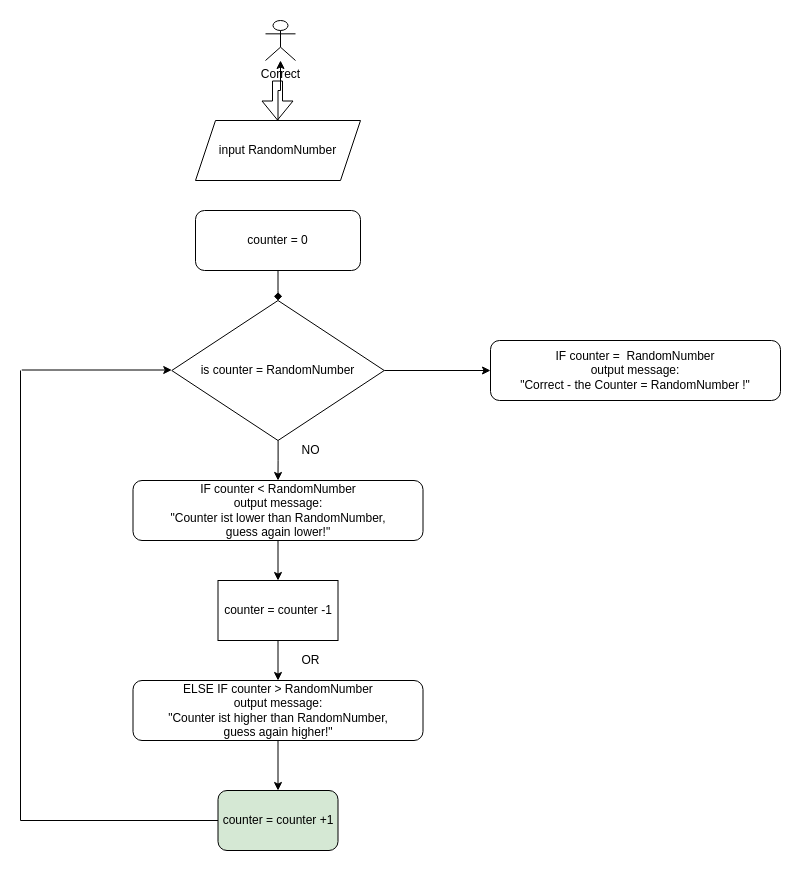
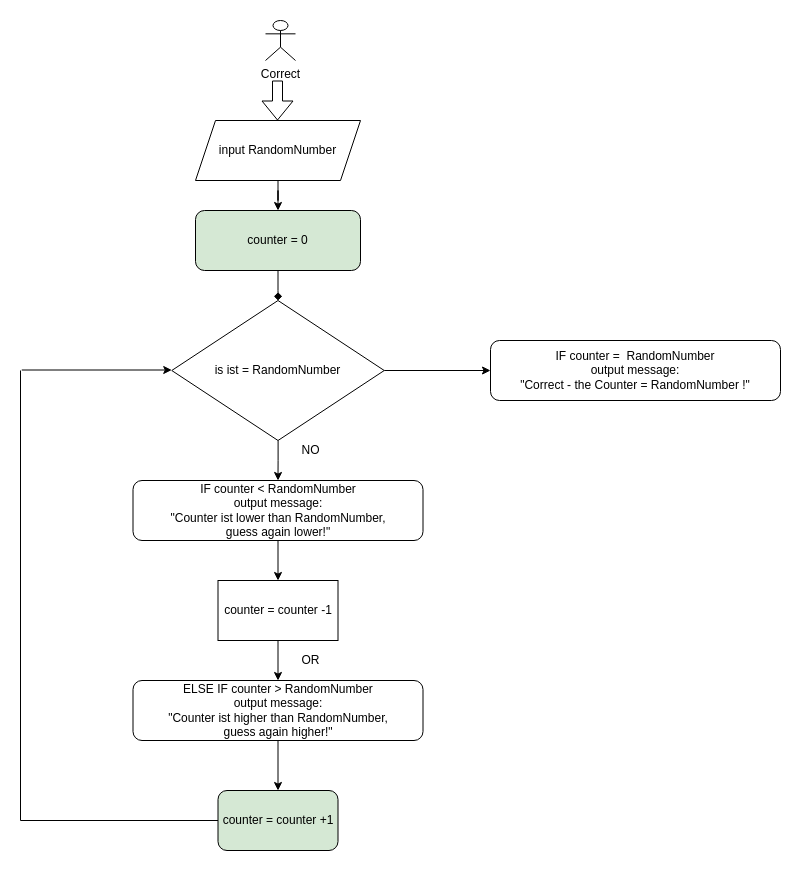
  <mxCell id="0" />
  <mxCell id="1" parent="0" />
  <mxCell id="2" value="Correct" style="shape=umlActor;verticalLabelPosition=bottom;verticalAlign=top;html=1;outlineConnect=0;" vertex="1" parent="1"><mxGeometry x="265" y="20" width="30" height="40" as="geometry" /></mxCell>
- <mxCell id="3" value="" style="edgeStyle=orthogonalEdgeStyle;rounded=0;orthogonalLoop=1;jettySize=auto;html=1;" edge="1" parent="1" source="4" target="2"><mxGeometry relative="1" as="geometry" /></mxCell>
+ <mxCell id="3" value="" style="edgeStyle=orthogonalEdgeStyle;rounded=0;orthogonalLoop=1;jettySize=auto;html=1;" edge="1" parent="1" source="4" target="7"><mxGeometry relative="1" as="geometry" /></mxCell>
  <mxCell id="4" value="input RandomNumber" style="shape=parallelogram;perimeter=parallelogramPerimeter;whiteSpace=wrap;html=1;fixedSize=1;" vertex="1" parent="1"><mxGeometry x="195" y="120" width="165" height="60" as="geometry" /></mxCell>
  <mxCell id="5" value="" style="shape=flexArrow;endArrow=classic;html=1;" edge="1" parent="1"><mxGeometry width="50" height="50" relative="1" as="geometry"><mxPoint x="277" y="80" as="sourcePoint" /><mxPoint x="277" y="120" as="targetPoint" /></mxGeometry></mxCell>
  <mxCell id="6" value="" style="edgeStyle=orthogonalEdgeStyle;rounded=0;orthogonalLoop=1;jettySize=auto;html=1;endArrow=diamond;" edge="1" parent="1" source="7" target="10"><mxGeometry relative="1" as="geometry" /></mxCell>
- <mxCell id="7" value="counter = 0&lt;br&gt;" style="rounded=1;whiteSpace=wrap;html=1;" vertex="1" parent="1"><mxGeometry x="195" y="210" width="165" height="60" as="geometry" /></mxCell>
+ <mxCell id="7" value="counter = 0&lt;br&gt;" style="rounded=1;whiteSpace=wrap;html=1;fillColor=#d5e8d4;" vertex="1" parent="1"><mxGeometry x="195" y="210" width="165" height="60" as="geometry" /></mxCell>
  <mxCell id="8" value="" style="edgeStyle=orthogonalEdgeStyle;rounded=0;orthogonalLoop=1;jettySize=auto;html=1;" edge="1" parent="1" source="10" target="12"><mxGeometry relative="1" as="geometry" /></mxCell>
  <mxCell id="9" value="" style="edgeStyle=orthogonalEdgeStyle;rounded=0;orthogonalLoop=1;jettySize=auto;html=1;" edge="1" parent="1" source="10" target="20"><mxGeometry relative="1" as="geometry" /></mxCell>
- <mxCell id="10" value="is counter = RandomNumber" style="rhombus;whiteSpace=wrap;html=1;" vertex="1" parent="1"><mxGeometry x="171.25" y="300" width="212.5" height="140" as="geometry" /></mxCell>
+ <mxCell id="10" value="is ist = RandomNumber" style="rhombus;whiteSpace=wrap;html=1;" vertex="1" parent="1"><mxGeometry x="171.25" y="300" width="212.5" height="140" as="geometry" /></mxCell>
  <mxCell id="11" value="" style="edgeStyle=orthogonalEdgeStyle;rounded=0;orthogonalLoop=1;jettySize=auto;html=1;" edge="1" parent="1" source="12" target="18"><mxGeometry relative="1" as="geometry" /></mxCell>
  <mxCell id="12" value="IF counter &amp;lt; RandomNumber&lt;br&gt;output message:&lt;br&gt;&quot;Counter ist lower than RandomNumber,&lt;br&gt;guess again lower!&quot;" style="rounded=1;whiteSpace=wrap;html=1;" vertex="1" parent="1"><mxGeometry x="132.5" y="480" width="290" height="60" as="geometry" /></mxCell>
  <mxCell id="13" value="" style="edgeStyle=orthogonalEdgeStyle;rounded=0;orthogonalLoop=1;jettySize=auto;html=1;" edge="1" parent="1" source="14" target="19"><mxGeometry relative="1" as="geometry" /></mxCell>
  <mxCell id="14" value="ELSE IF counter &amp;gt; RandomNumber&lt;br&gt;output message:&lt;br&gt;&quot;Counter ist higher than RandomNumber,&lt;br&gt;guess again higher!&quot;" style="rounded=1;whiteSpace=wrap;html=1;" vertex="1" parent="1"><mxGeometry x="132.5" y="680" width="290" height="60" as="geometry" /></mxCell>
  <mxCell id="15" value="NO" style="text;html=1;align=center;verticalAlign=middle;resizable=0;points=[];autosize=1;strokeColor=none;" vertex="1" parent="1"><mxGeometry x="295" y="440" width="30" height="20" as="geometry" /></mxCell>
  <mxCell id="16" value="OR" style="text;html=1;align=center;verticalAlign=middle;resizable=0;points=[];autosize=1;strokeColor=none;" vertex="1" parent="1"><mxGeometry x="295" y="650" width="30" height="20" as="geometry" /></mxCell>
  <mxCell id="17" value="" style="edgeStyle=orthogonalEdgeStyle;rounded=0;orthogonalLoop=1;jettySize=auto;html=1;" edge="1" parent="1" source="18" target="14"><mxGeometry relative="1" as="geometry" /></mxCell>
  <mxCell id="18" value="counter = counter -1" style="whiteSpace=wrap;html=1;rounded=0;" vertex="1" parent="1"><mxGeometry x="217.5" y="580" width="120" height="60" as="geometry" /></mxCell>
  <mxCell id="19" value="counter = counter +1" style="rounded=1;whiteSpace=wrap;html=1;fillColor=#d5e8d4;" vertex="1" parent="1"><mxGeometry x="217.5" y="790" width="120" height="60" as="geometry" /></mxCell>
  <mxCell id="20" value="IF counter =&amp;nbsp; RandomNumber&lt;br&gt;output message:&lt;br&gt;&quot;Correct - the Counter = RandomNumber !&quot;" style="rounded=1;whiteSpace=wrap;html=1;" vertex="1" parent="1"><mxGeometry x="490" y="340" width="290" height="60" as="geometry" /></mxCell>
  <mxCell id="21" value="" style="endArrow=classic;html=1;" edge="1" parent="1"><mxGeometry width="50" height="50" relative="1" as="geometry"><mxPoint x="21.25" y="369.5" as="sourcePoint" /><mxPoint x="171.25" y="369.5" as="targetPoint" /></mxGeometry></mxCell>
  <mxCell id="22" value="" style="endArrow=none;html=1;" edge="1" parent="1"><mxGeometry width="50" height="50" relative="1" as="geometry"><mxPoint x="20" y="820" as="sourcePoint" /><mxPoint x="20" y="370" as="targetPoint" /></mxGeometry></mxCell>
  <mxCell id="23" value="" style="endArrow=none;html=1;entryX=0;entryY=0.5;entryDx=0;entryDy=0;" edge="1" parent="1" target="19"><mxGeometry width="50" height="50" relative="1" as="geometry"><mxPoint x="20" y="820" as="sourcePoint" /><mxPoint x="132.5" y="770" as="targetPoint" /></mxGeometry></mxCell>
